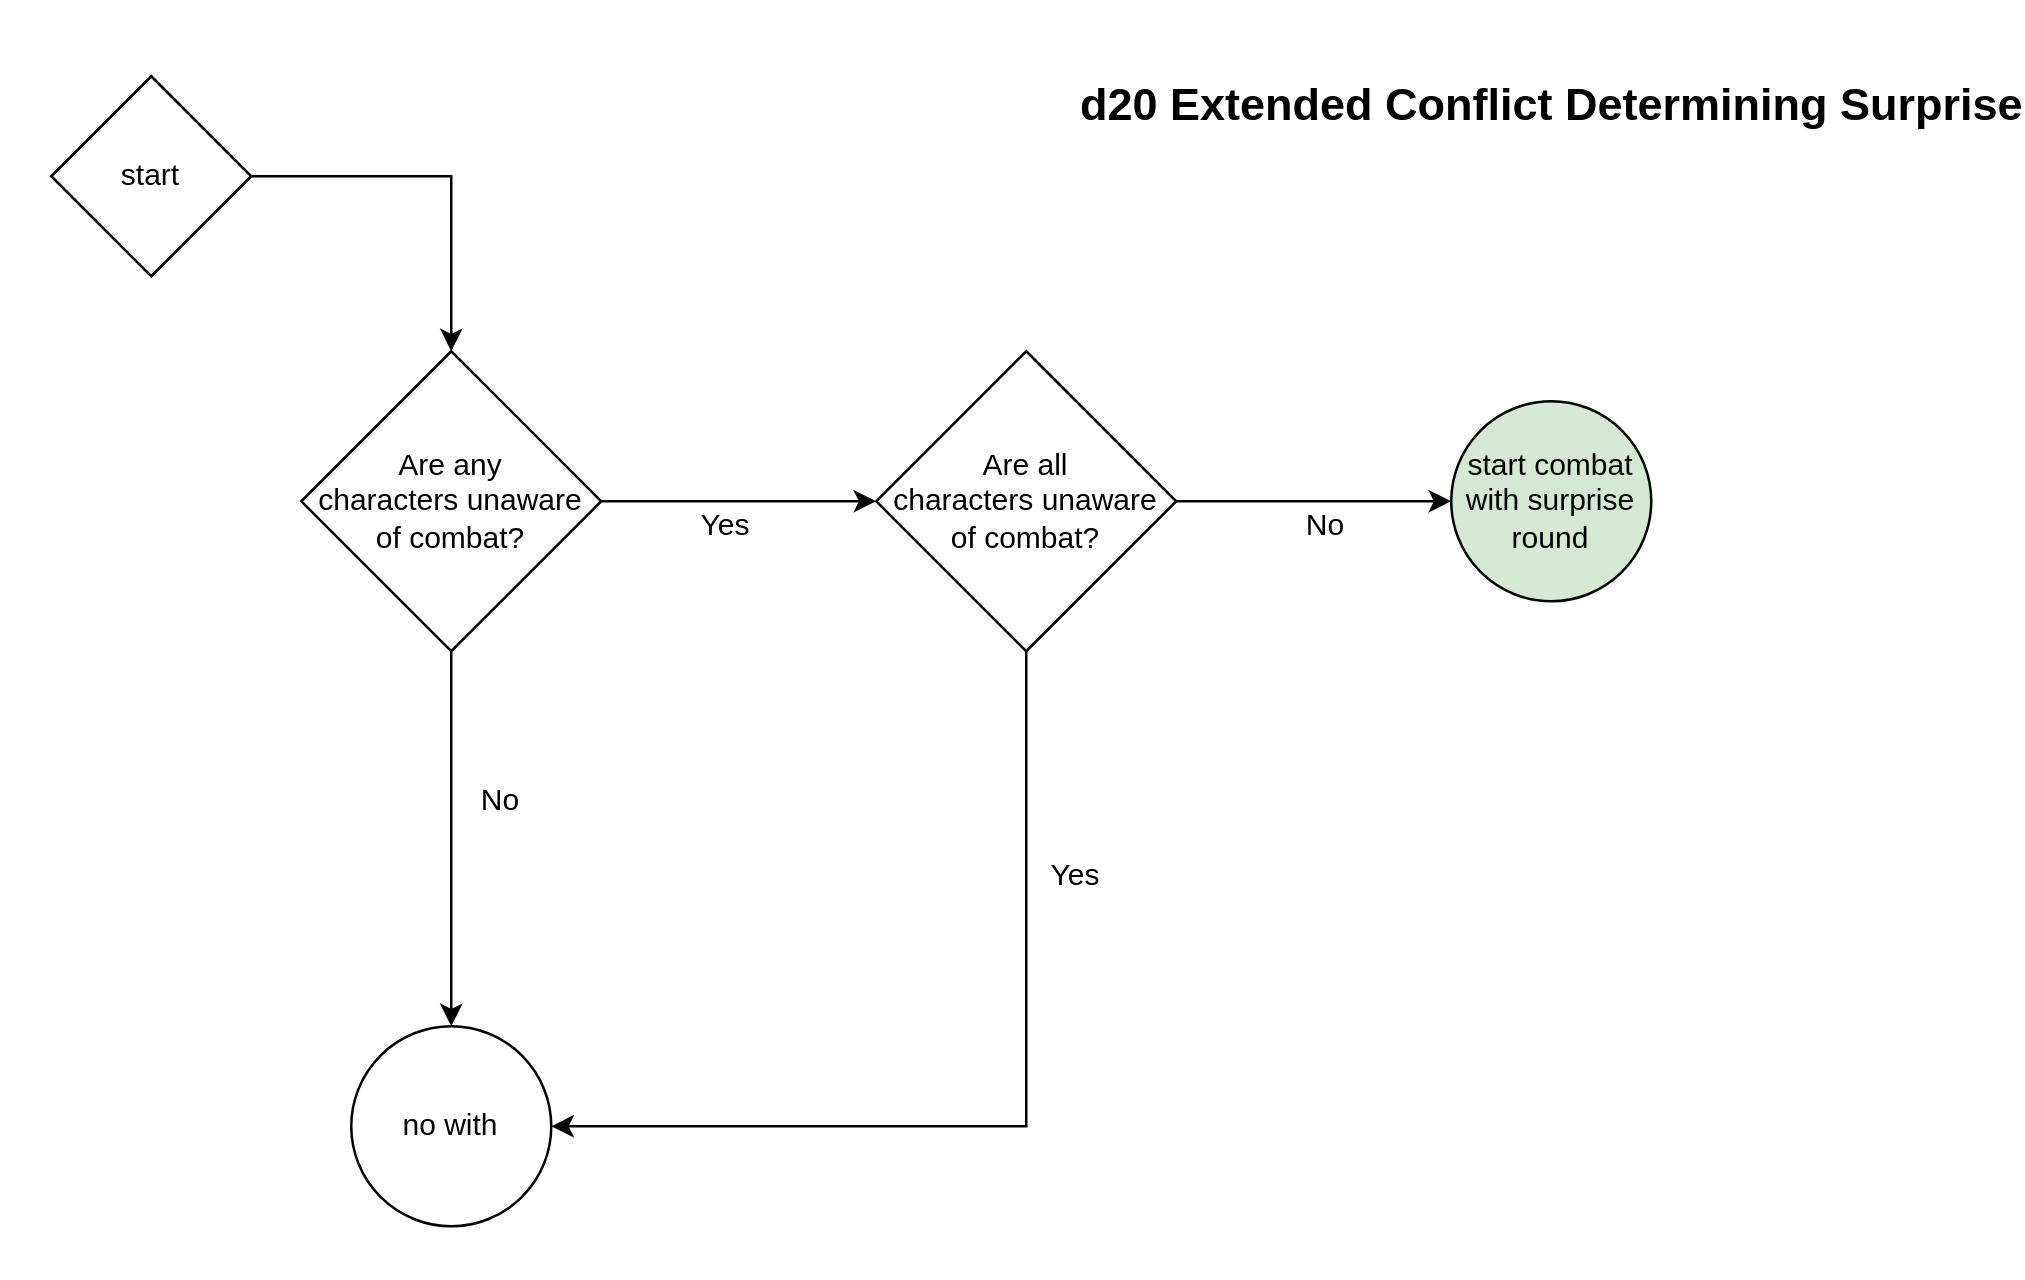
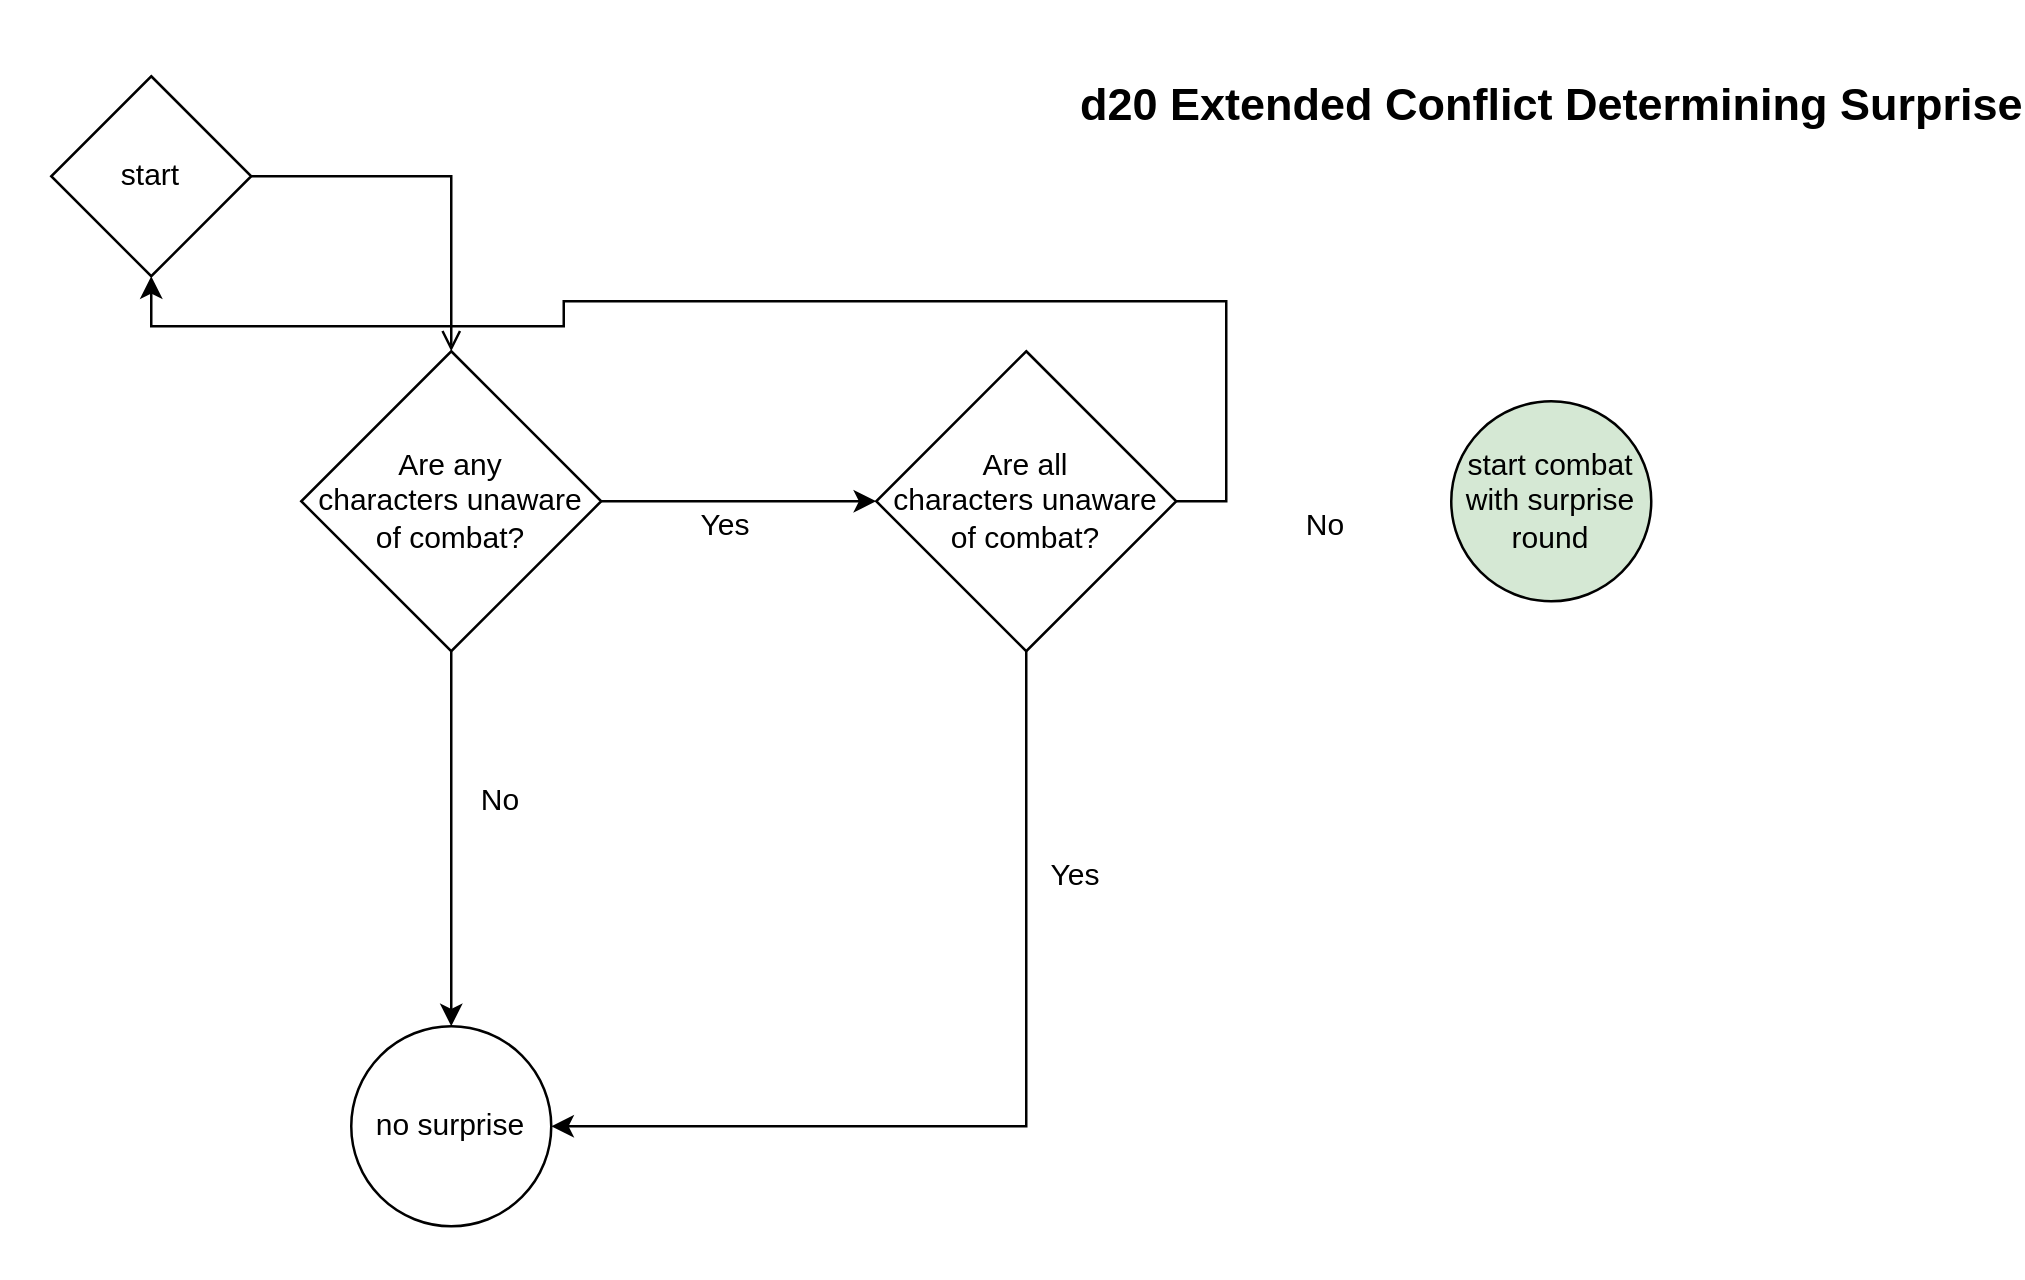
  <mxCell id="0" />
  <mxCell id="1" parent="0" />
- <mxCell id="2" style="edgeStyle=orthogonalEdgeStyle;rounded=0;orthogonalLoop=1;jettySize=auto;html=1;entryX=0.5;entryY=0;entryDx=0;entryDy=0;" edge="1" parent="1" source="3" target="7"><mxGeometry relative="1" as="geometry" /></mxCell>
+ <mxCell id="2" style="edgeStyle=orthogonalEdgeStyle;rounded=0;orthogonalLoop=1;jettySize=auto;html=1;entryX=0.5;entryY=0;entryDx=0;entryDy=0;endArrow=open;" edge="1" parent="1" source="3" target="7"><mxGeometry relative="1" as="geometry" /></mxCell>
  <mxCell id="3" value="start" style="rhombus;whiteSpace=wrap;html=1;aspect=fixed;" parent="1" vertex="1"><mxGeometry x="20" y="30" width="80" height="80" as="geometry" /></mxCell>
  <mxCell id="4" value="&lt;span style=&quot;font-size: 18px&quot;&gt;d20 Extended Conflict Determining Surprise&lt;/span&gt;" style="text;strokeColor=none;fillColor=none;html=1;fontSize=24;fontStyle=1;verticalAlign=middle;align=center;" parent="1" vertex="1"><mxGeometry x="570" y="20" width="100" height="40" as="geometry" /></mxCell>
  <mxCell id="5" style="edgeStyle=orthogonalEdgeStyle;rounded=0;orthogonalLoop=1;jettySize=auto;html=1;" edge="1" parent="1" source="7" target="13"><mxGeometry relative="1" as="geometry"><mxPoint x="350" y="200" as="targetPoint" /></mxGeometry></mxCell>
  <mxCell id="6" style="edgeStyle=orthogonalEdgeStyle;rounded=0;orthogonalLoop=1;jettySize=auto;html=1;exitX=0.5;exitY=1;exitDx=0;exitDy=0;entryX=0.5;entryY=0;entryDx=0;entryDy=0;" edge="1" parent="1" source="7" target="10"><mxGeometry relative="1" as="geometry"><mxPoint x="180" y="330" as="targetPoint" /></mxGeometry></mxCell>
  <mxCell id="7" value="Are any &lt;br&gt;characters unaware of combat?" style="rhombus;whiteSpace=wrap;html=1;" vertex="1" parent="1"><mxGeometry x="120" y="140" width="120" height="120" as="geometry" /></mxCell>
  <mxCell id="8" value="Yes" style="text;html=1;strokeColor=none;fillColor=none;align=center;verticalAlign=middle;whiteSpace=wrap;rounded=0;" vertex="1" parent="1"><mxGeometry x="270" y="200" width="40" height="20" as="geometry" /></mxCell>
  <mxCell id="9" value="No" style="text;html=1;strokeColor=none;fillColor=none;align=center;verticalAlign=middle;whiteSpace=wrap;rounded=0;" vertex="1" parent="1"><mxGeometry x="180" y="310" width="40" height="20" as="geometry" /></mxCell>
- <mxCell id="10" value="no with" style="ellipse;whiteSpace=wrap;html=1;aspect=fixed;" vertex="1" parent="1"><mxGeometry x="140" y="410" width="80" height="80" as="geometry" /></mxCell>
+ <mxCell id="10" value="no surprise" style="ellipse;whiteSpace=wrap;html=1;aspect=fixed;" vertex="1" parent="1"><mxGeometry x="140" y="410" width="80" height="80" as="geometry" /></mxCell>
  <mxCell id="11" style="edgeStyle=orthogonalEdgeStyle;rounded=0;orthogonalLoop=1;jettySize=auto;html=1;exitX=0.5;exitY=1;exitDx=0;exitDy=0;entryX=1;entryY=0.5;entryDx=0;entryDy=0;" edge="1" parent="1" source="13" target="10"><mxGeometry relative="1" as="geometry" /></mxCell>
- <mxCell id="12" style="edgeStyle=orthogonalEdgeStyle;rounded=0;orthogonalLoop=1;jettySize=auto;html=1;exitX=1;exitY=0.5;exitDx=0;exitDy=0;" edge="1" parent="1" source="13" target="15"><mxGeometry relative="1" as="geometry" /></mxCell>
+ <mxCell id="12" style="edgeStyle=orthogonalEdgeStyle;rounded=0;orthogonalLoop=1;jettySize=auto;html=1;exitX=1;exitY=0.5;exitDx=0;exitDy=0;" edge="1" parent="1" source="13" target="3"><mxGeometry relative="1" as="geometry" /></mxCell>
  <mxCell id="13" value="Are all &lt;br&gt;characters unaware of combat?" style="rhombus;whiteSpace=wrap;html=1;" vertex="1" parent="1"><mxGeometry x="350" y="140" width="120" height="120" as="geometry" /></mxCell>
  <mxCell id="14" value="Yes" style="text;html=1;strokeColor=none;fillColor=none;align=center;verticalAlign=middle;whiteSpace=wrap;rounded=0;" vertex="1" parent="1"><mxGeometry x="410" y="340" width="40" height="20" as="geometry" /></mxCell>
  <mxCell id="15" value="start combat with surprise round" style="ellipse;whiteSpace=wrap;html=1;aspect=fixed;fillColor=#d5e8d4;" vertex="1" parent="1"><mxGeometry x="580" y="160" width="80" height="80" as="geometry" /></mxCell>
  <mxCell id="16" value="No" style="text;html=1;strokeColor=none;fillColor=none;align=center;verticalAlign=middle;whiteSpace=wrap;rounded=0;" vertex="1" parent="1"><mxGeometry x="510" y="200" width="40" height="20" as="geometry" /></mxCell>
